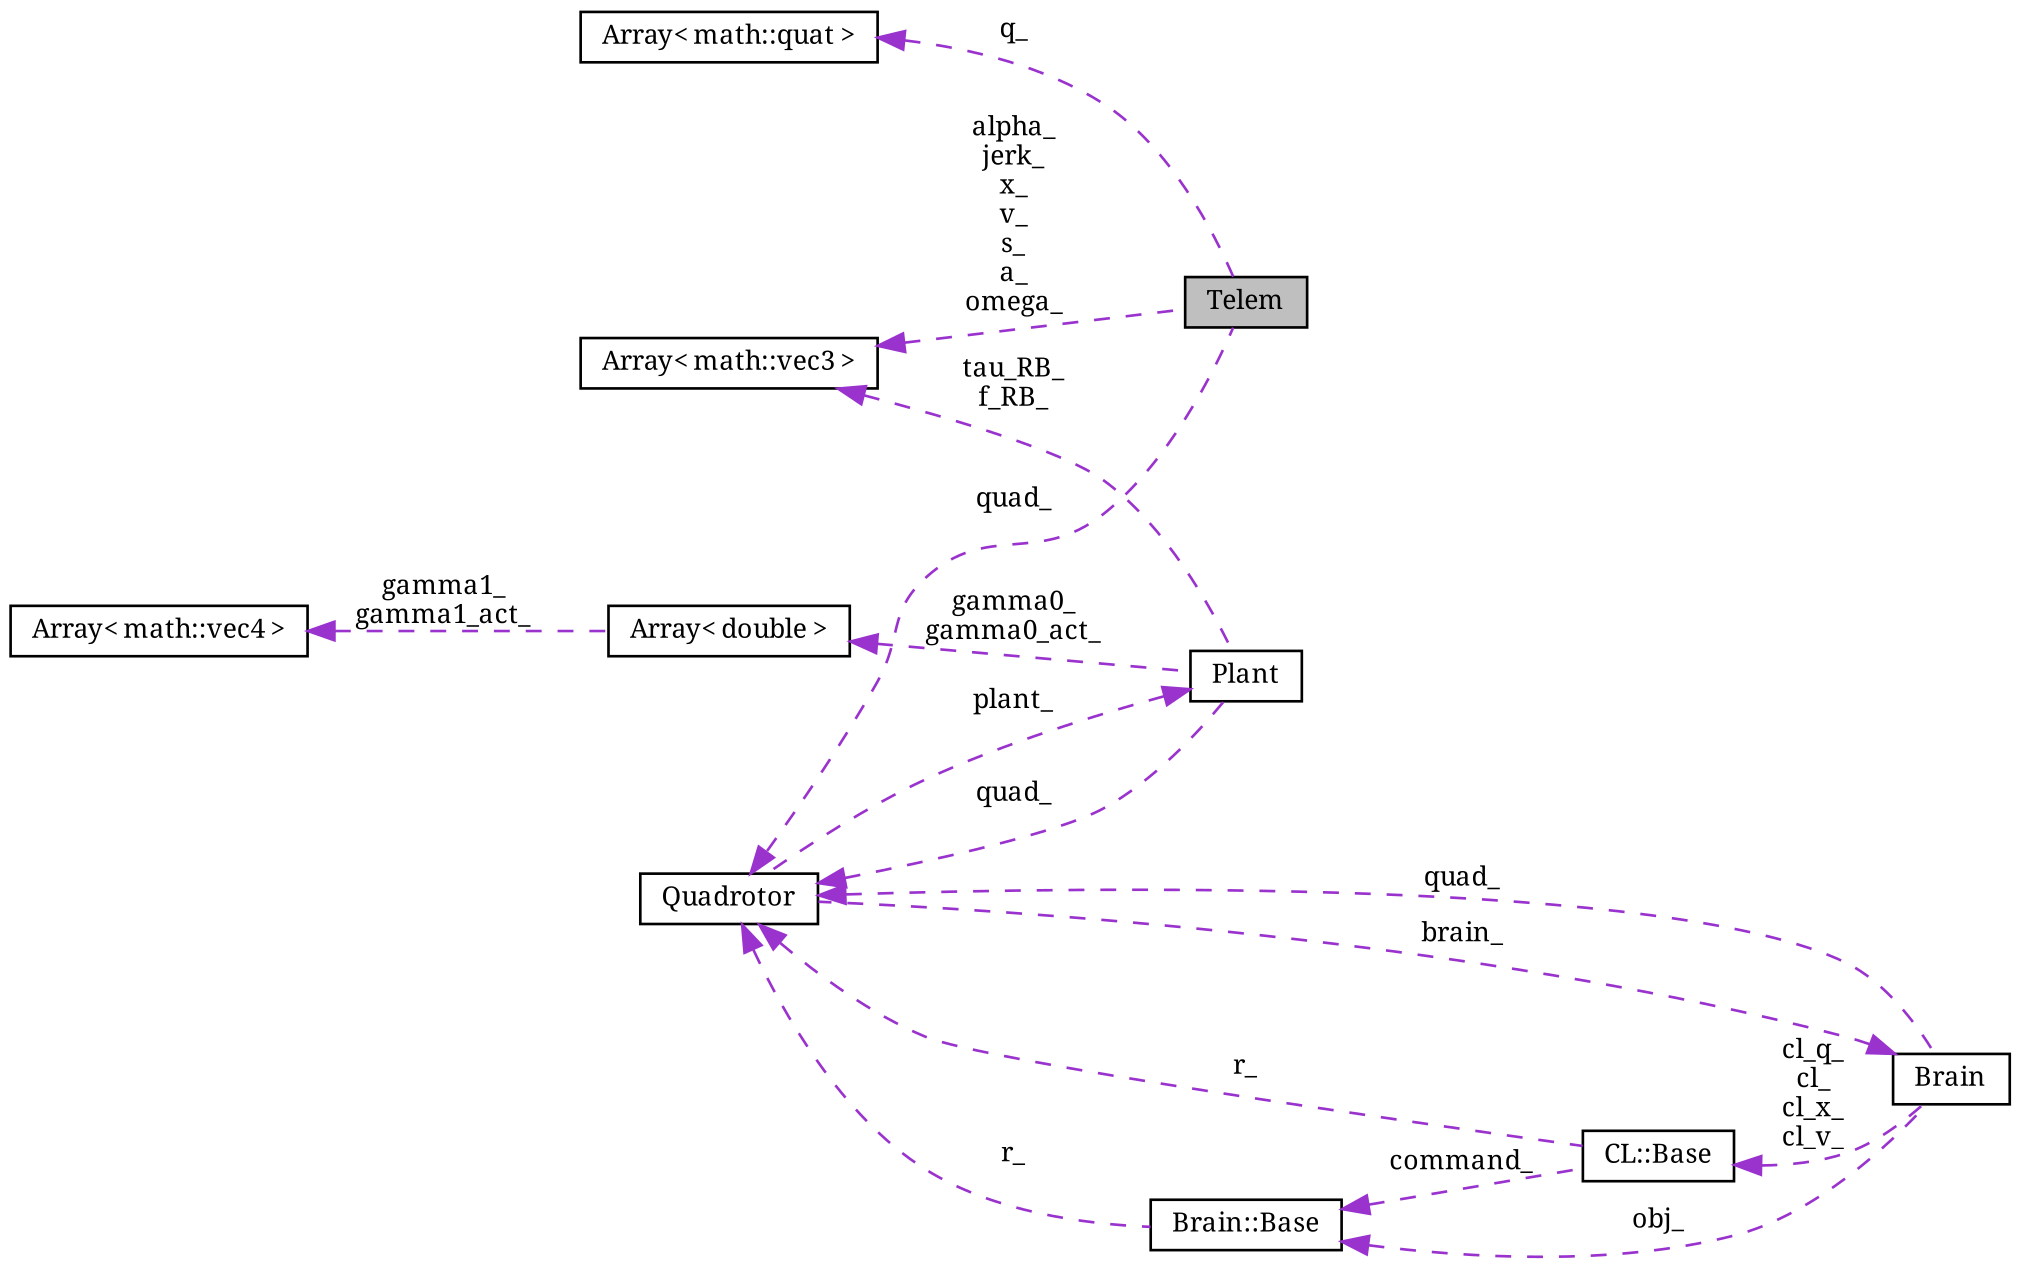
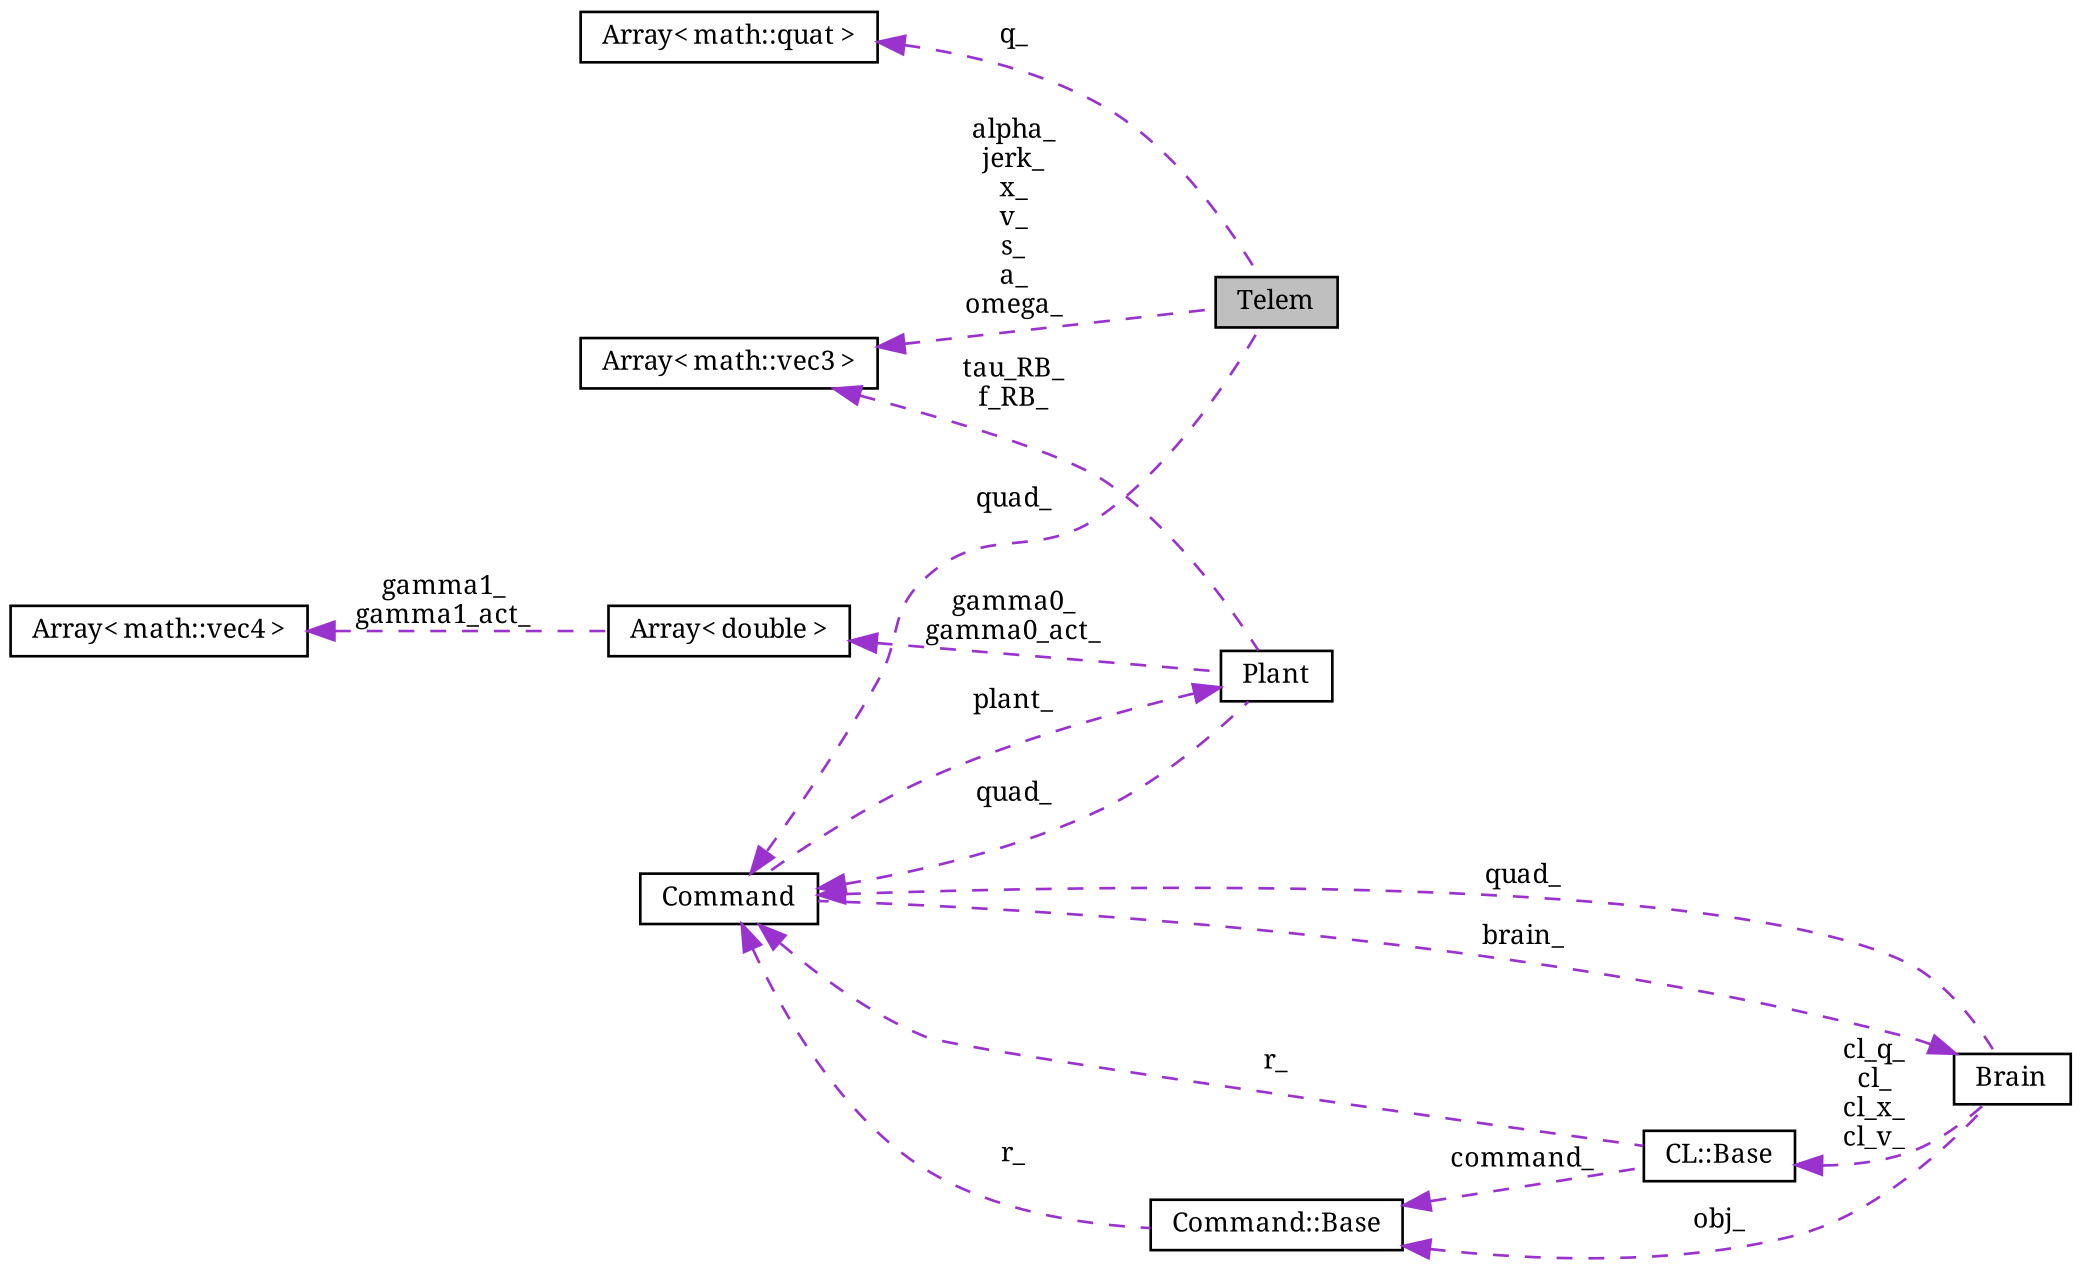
  digraph {
    fontname="Noto Serif"
    rankdir=LR
    node [color=black fillcolor=white fontname="Noto Serif" fontsize=10 shape=record style=filled]
    edge [color=darkorchid3 dir=back fontname="Noto Serif" fontsize=10 labelfontname=Helvetica labelfontsize=10 style=dashed]
    n1 [fillcolor=grey75 fontcolor=black height=0.2 label=Telem width=0.4]
-   n2 [height=0.2 label=Quadrotor width=0.4]
+   n2 [height=0.2 label=Command width=0.4]
    n3 [height=0.2 label=Plant width=0.4]
    n4 [height=0.2 label=Brain width=0.4]
    n5 [height=0.2 label="CL::Base" width=0.4]
-   n6 [height=0.2 label="Brain::Base" width=0.4]
+   n6 [height=0.2 label="Command::Base" width=0.4]
    n7 [height=0.2 label="Array\< math::quat \>" width=0.4]
    n8 [height=0.2 label="Array\< math::vec3 \>" width=0.4]
    n9 [height=0.2 label="Array\< math::vec4 \>" width=0.4]
    n10 [height=0.2 label="Array\< double \>" width=0.4]
    n2 -> n1 [label=quad_]
    n2 -> n3 [label=quad_]
    n2 -> n4 [label=quad_]
    n2 -> n5 [label=r_]
    n2 -> n6 [label=r_]
    n3 -> n2 [label=plant_]
    n4 -> n2 [label=brain_]
    n5 -> n4 [label="cl_q_\ncl_\ncl_x_\ncl_v_"]
    n6 -> n4 [label=obj_]
    n6 -> n5 [label=command_]
    n7 -> n1 [label=q_]
    n8 -> n1 [label="alpha_\njerk_\nx_\nv_\ns_\na_\nomega_"]
    n8 -> n3 [label="tau_RB_\nf_RB_"]
    n9 -> n10 [label="gamma1_\ngamma1_act_"]
    n10 -> n3 [label="gamma0_\ngamma0_act_"]
  }
